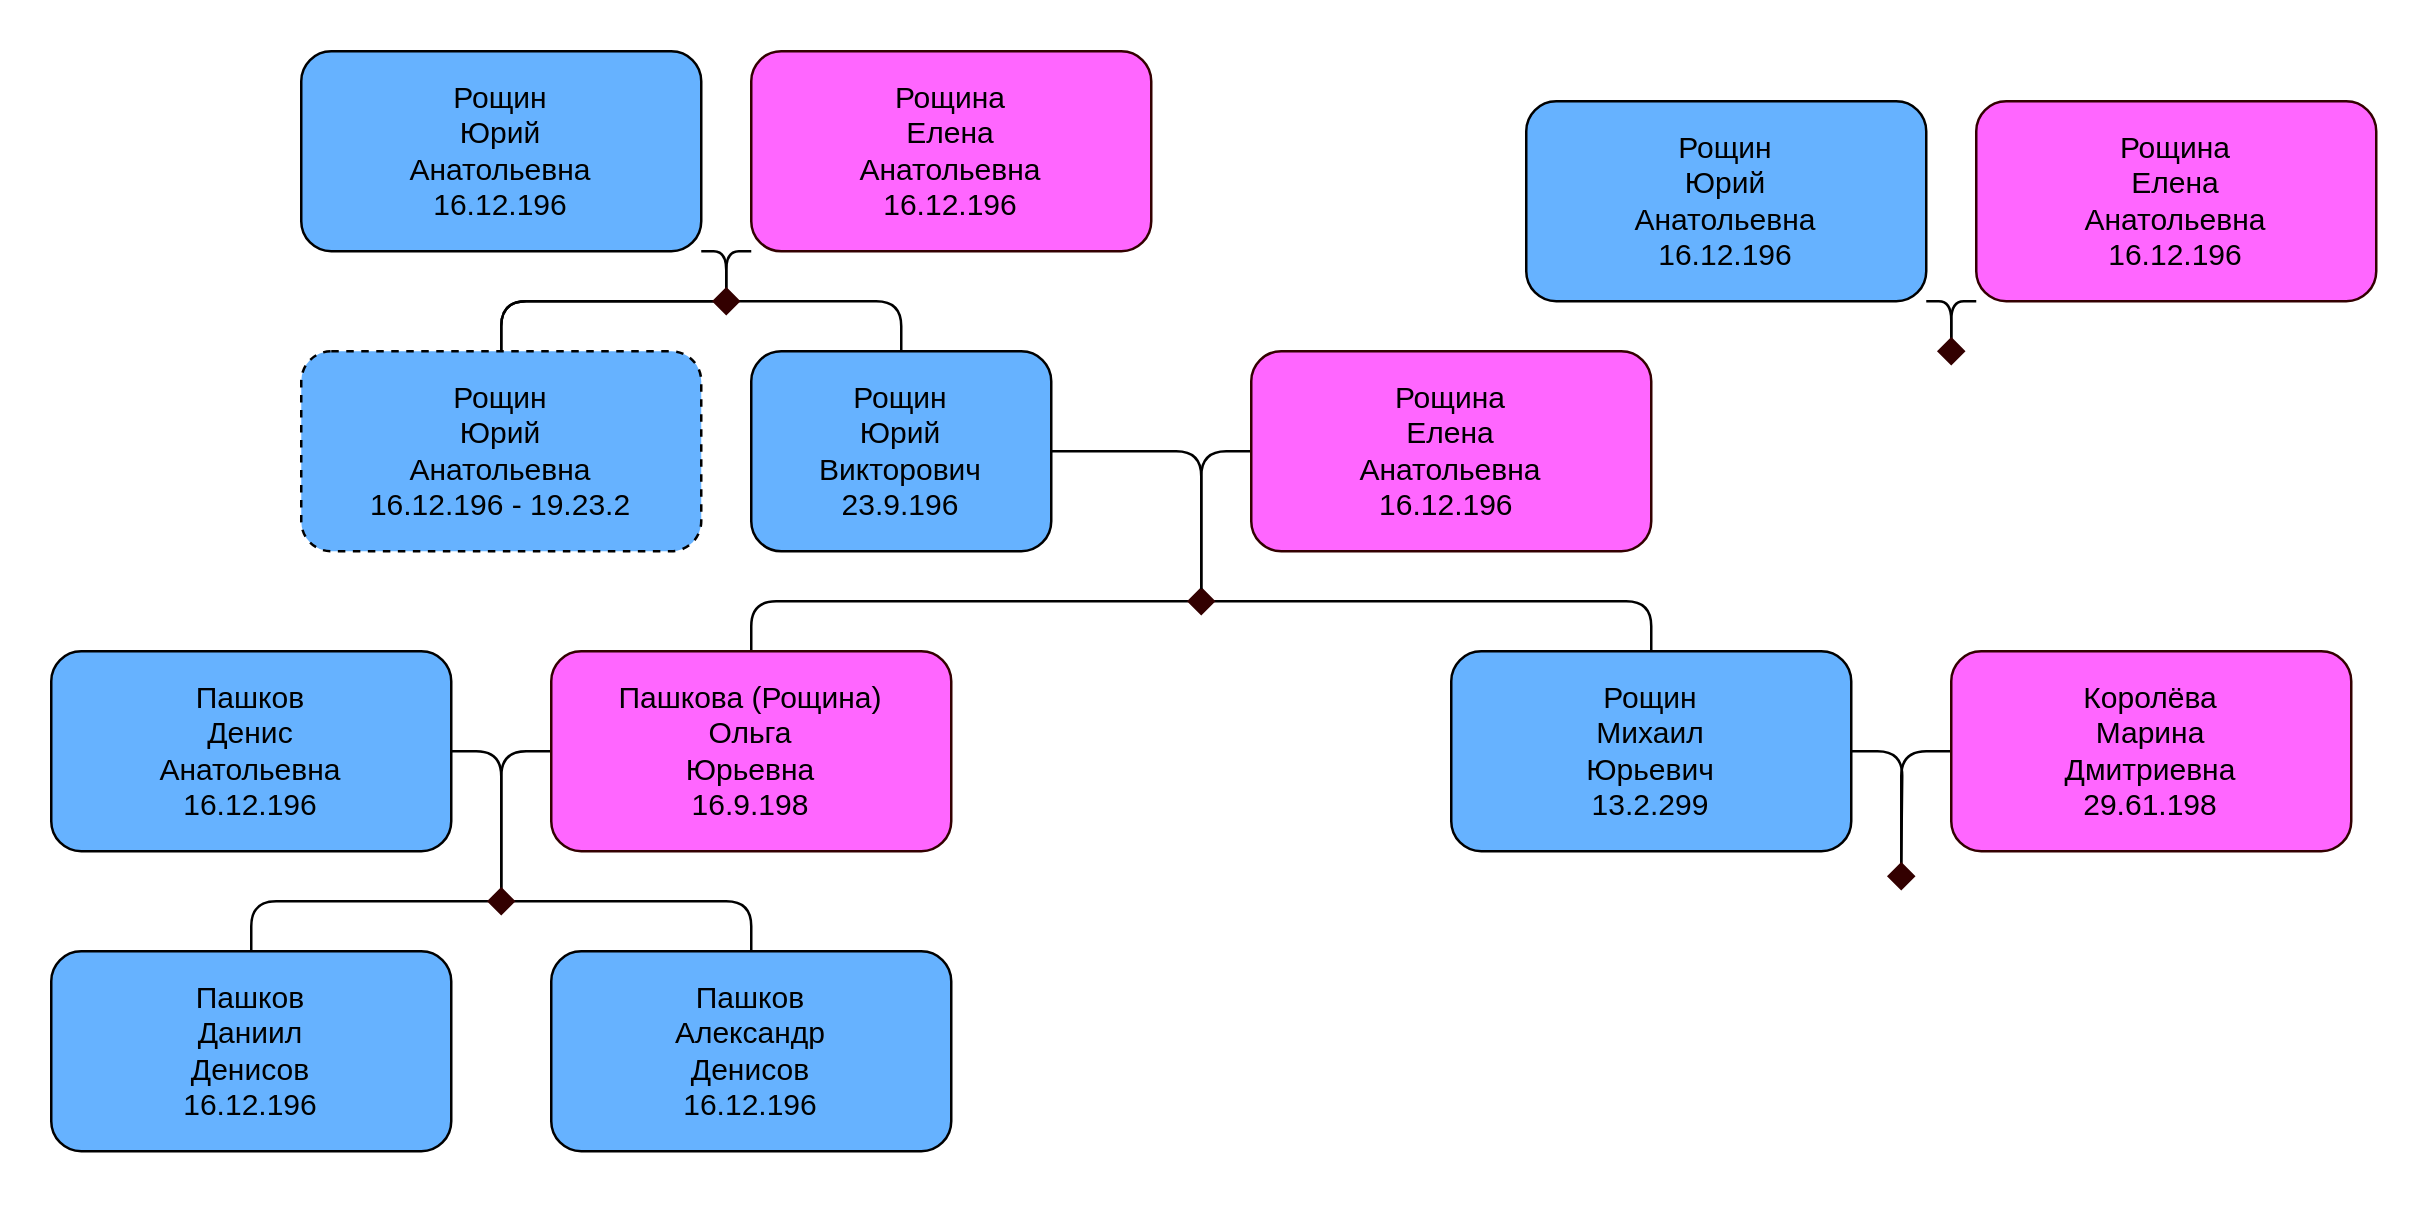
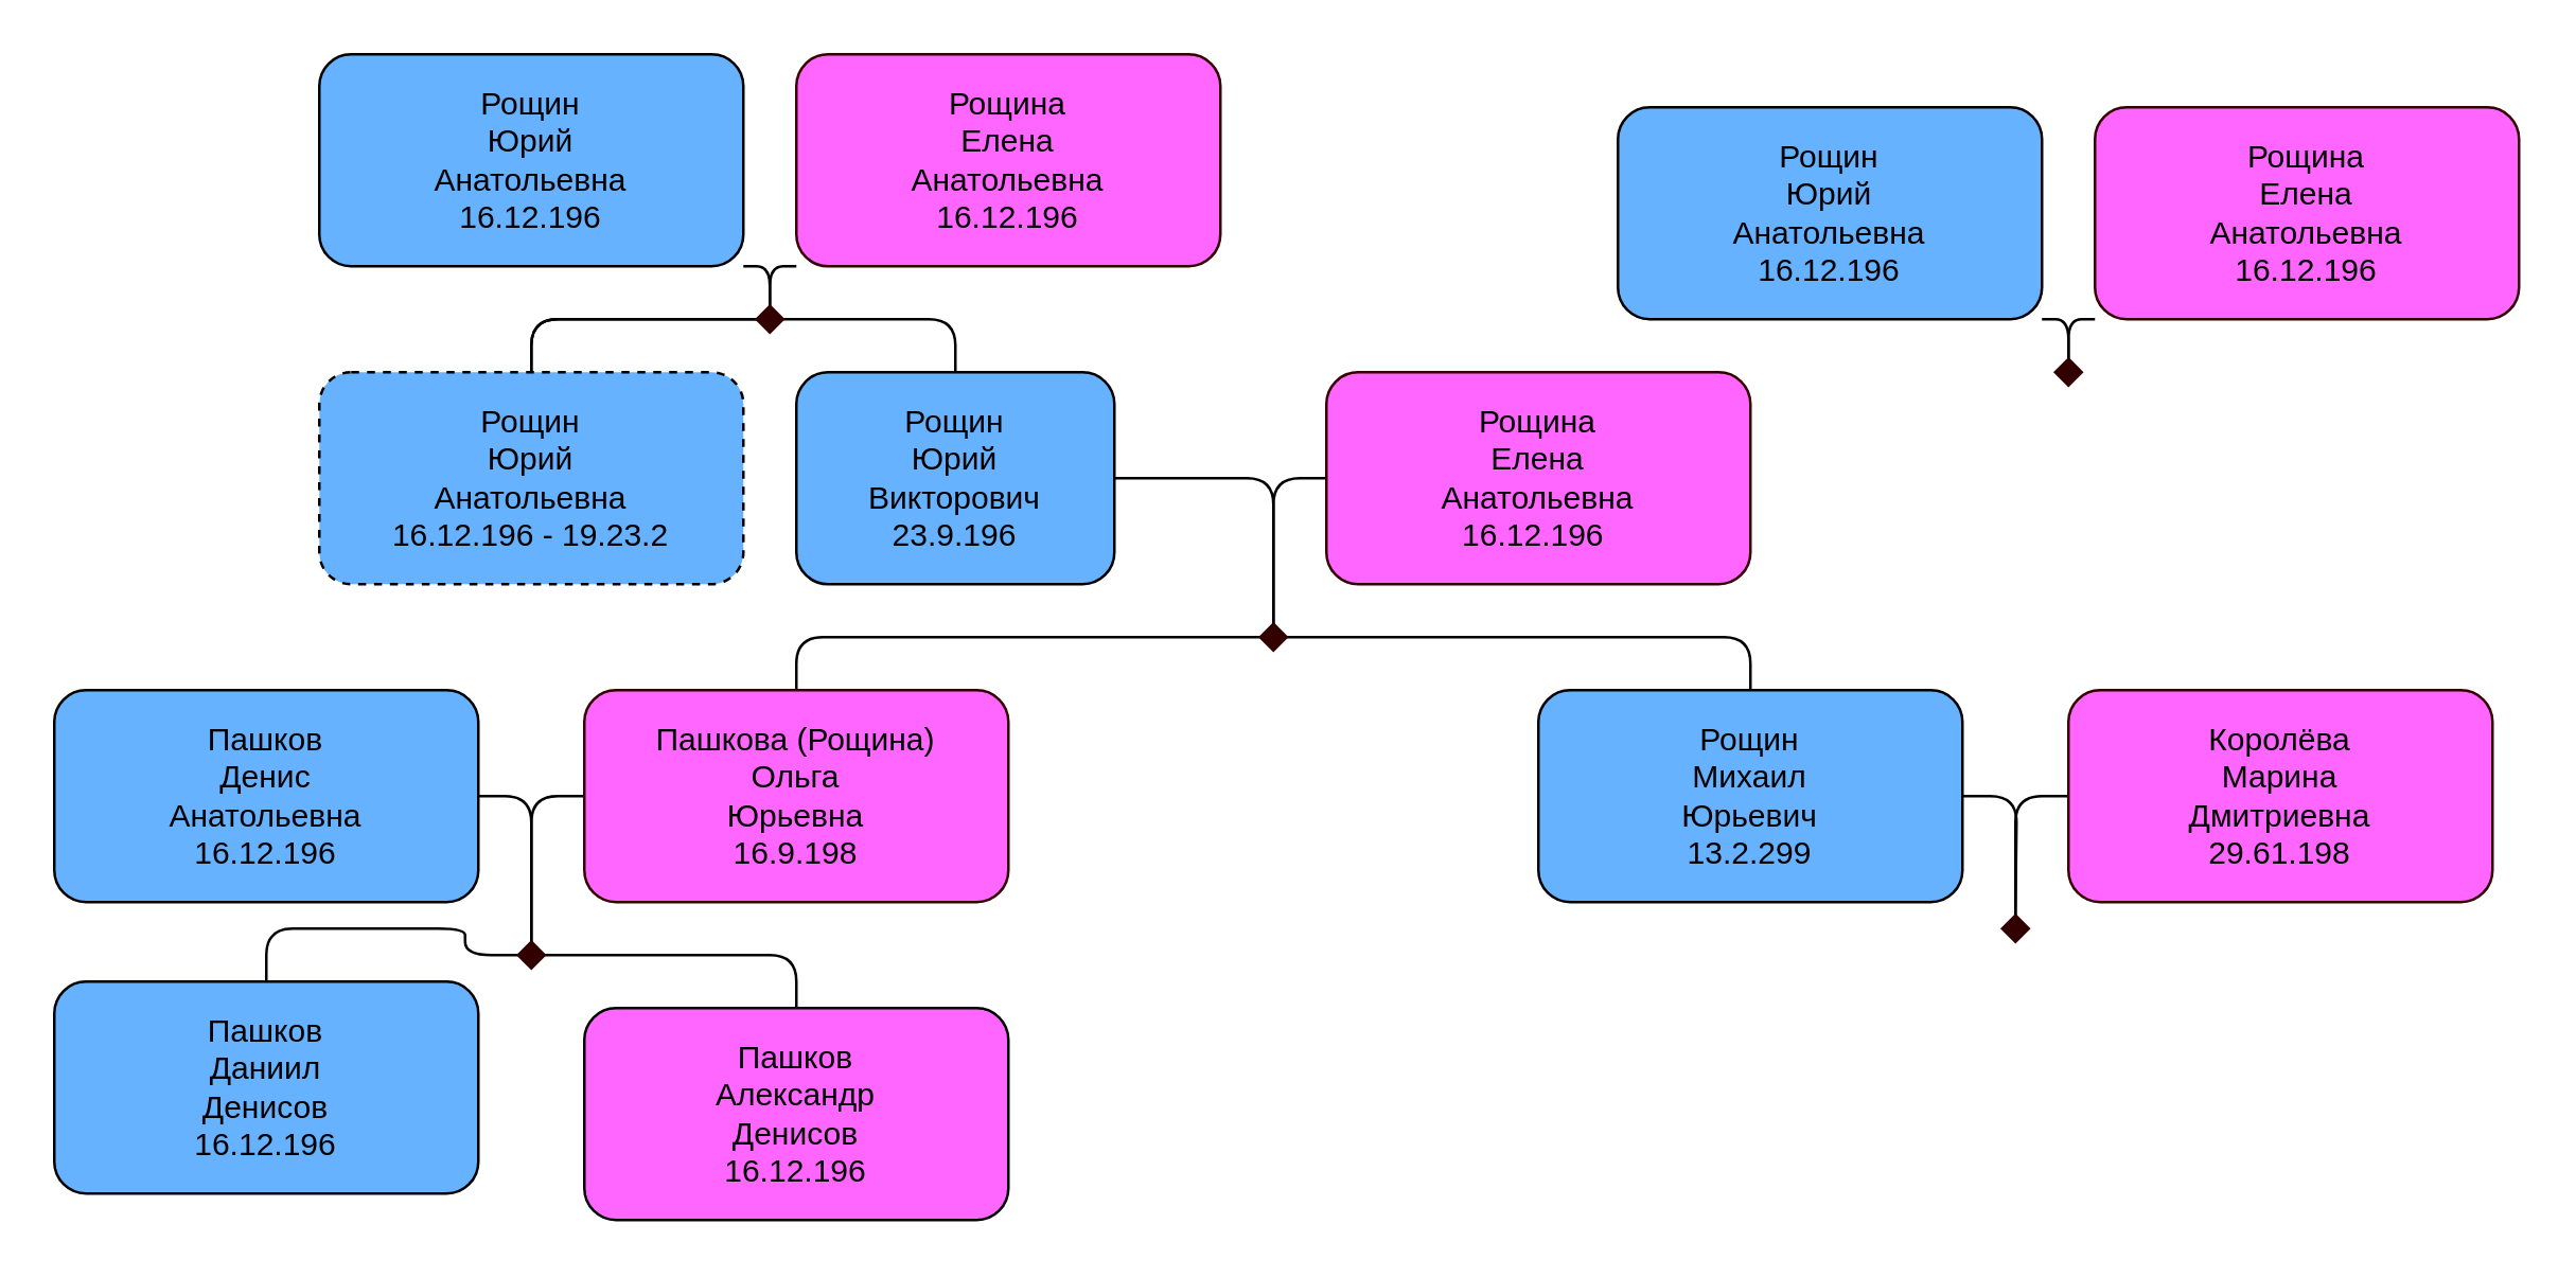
  <mxCell id="0" />
  <mxCell id="1" parent="0" />
  <mxCell id="2" style="edgeStyle=orthogonalEdgeStyle;html=1;exitX=1;exitY=0.5;exitDx=0;exitDy=0;entryX=0.5;entryY=0;entryDx=0;entryDy=0;strokeColor=default;strokeWidth=1;fontColor=#000000;endArrow=none;endFill=0;startSize=6;endSize=6;" parent="1" source="4" target="12" edge="1"><mxGeometry relative="1" as="geometry" /></mxCell>
  <mxCell id="3" style="edgeStyle=orthogonalEdgeStyle;html=1;exitX=0;exitY=0.5;exitDx=0;exitDy=0;entryX=0.5;entryY=0;entryDx=0;entryDy=0;strokeColor=default;strokeWidth=1;fontColor=#000000;endArrow=none;endFill=0;startSize=6;endSize=6;" parent="1" source="4" target="10" edge="1"><mxGeometry relative="1" as="geometry"><mxPoint x="310" y="360" as="targetPoint" /></mxGeometry></mxCell>
  <mxCell id="4" value="" style="rhombus;whiteSpace=wrap;html=1;fontColor=#000000;strokeColor=#330000;fillColor=#330000;" parent="1" vertex="1"><mxGeometry x="475" y="235" width="10" height="10" as="geometry" /></mxCell>
  <mxCell id="5" style="edgeStyle=orthogonalEdgeStyle;rounded=1;orthogonalLoop=1;jettySize=auto;html=1;exitX=0;exitY=0.5;exitDx=0;exitDy=0;entryX=0.5;entryY=0;entryDx=0;entryDy=0;endArrow=none;endFill=0;" edge="1" parent="1" source="6" target="4"><mxGeometry relative="1" as="geometry" /></mxCell>
  <mxCell id="6" value="Рощина&lt;br&gt;Елена&lt;br&gt;Анатольевна&lt;br&gt;16.12.196&amp;nbsp;" style="rounded=1;whiteSpace=wrap;html=1;strokeColor=#330000;fontColor=#000000;fillColor=#FF66FF;" parent="1" vertex="1"><mxGeometry x="500" y="140" width="160" height="80" as="geometry" /></mxCell>
  <mxCell id="7" style="edgeStyle=orthogonalEdgeStyle;rounded=1;orthogonalLoop=1;jettySize=auto;html=1;exitX=1;exitY=0.5;exitDx=0;exitDy=0;entryX=0.5;entryY=0;entryDx=0;entryDy=0;endArrow=none;endFill=0;" edge="1" parent="1" source="8" target="4"><mxGeometry relative="1" as="geometry" /></mxCell>
  <mxCell id="8" value="Рощин&lt;br&gt;Юрий&lt;br&gt;Викторович&lt;br&gt;23.9.196" style="rounded=1;whiteSpace=wrap;html=1;strokeColor=default;fontColor=#000000;fillColor=#66B2FF;" parent="1" vertex="1"><mxGeometry x="300" y="140" width="120" height="80" as="geometry" /></mxCell>
  <mxCell id="9" style="edgeStyle=orthogonalEdgeStyle;rounded=1;orthogonalLoop=1;jettySize=auto;html=1;exitX=0;exitY=0.5;exitDx=0;exitDy=0;entryX=0.5;entryY=0;entryDx=0;entryDy=0;endArrow=none;endFill=0;" edge="1" parent="1" source="10" target="21"><mxGeometry relative="1" as="geometry" /></mxCell>
  <mxCell id="10" value="Пашкова (Рощина)&lt;br&gt;Ольга&lt;br&gt;Юрьевна&lt;br&gt;16.9.198" style="rounded=1;whiteSpace=wrap;html=1;strokeColor=#330000;fontColor=#000000;fillColor=#FF66FF;" vertex="1" parent="1"><mxGeometry x="220" y="260" width="160" height="80" as="geometry" /></mxCell>
  <mxCell id="11" style="edgeStyle=orthogonalEdgeStyle;rounded=1;orthogonalLoop=1;jettySize=auto;html=1;exitX=1;exitY=0.5;exitDx=0;exitDy=0;endArrow=none;endFill=0;" edge="1" parent="1" source="12"><mxGeometry relative="1" as="geometry"><mxPoint x="760" y="345" as="targetPoint" /></mxGeometry></mxCell>
  <mxCell id="12" value="Рощин&lt;br style=&quot;border-color: var(--border-color);&quot;&gt;Михаил&lt;br style=&quot;border-color: var(--border-color);&quot;&gt;Юрьевич&lt;br style=&quot;border-color: var(--border-color);&quot;&gt;13.2.299" style="rounded=1;whiteSpace=wrap;html=1;strokeColor=default;fontColor=#000000;fillColor=#66B2FF;" vertex="1" parent="1"><mxGeometry x="580" y="260" width="160" height="80" as="geometry" /></mxCell>
  <mxCell id="13" style="edgeStyle=orthogonalEdgeStyle;rounded=1;orthogonalLoop=1;jettySize=auto;html=1;exitX=0;exitY=0.5;exitDx=0;exitDy=0;entryX=0.5;entryY=0;entryDx=0;entryDy=0;endArrow=none;endFill=0;" edge="1" parent="1" source="14" target="15"><mxGeometry relative="1" as="geometry" /></mxCell>
  <mxCell id="14" value="Королёва&lt;br style=&quot;border-color: var(--border-color);&quot;&gt;Марина&lt;br style=&quot;border-color: var(--border-color);&quot;&gt;Дмитриевна&lt;br style=&quot;border-color: var(--border-color);&quot;&gt;29.61.198" style="rounded=1;whiteSpace=wrap;html=1;strokeColor=#330000;fontColor=#000000;fillColor=#FF66FF;" vertex="1" parent="1"><mxGeometry x="780" y="260" width="160" height="80" as="geometry" /></mxCell>
  <mxCell id="15" value="" style="rhombus;whiteSpace=wrap;html=1;fontColor=#000000;strokeColor=#330000;fillColor=#330000;" vertex="1" parent="1"><mxGeometry x="755" y="345" width="10" height="10" as="geometry" /></mxCell>
  <mxCell id="16" style="edgeStyle=orthogonalEdgeStyle;rounded=1;orthogonalLoop=1;jettySize=auto;html=1;exitX=1;exitY=0.5;exitDx=0;exitDy=0;entryX=0.5;entryY=0;entryDx=0;entryDy=0;endArrow=none;endFill=0;" edge="1" parent="1" source="17" target="21"><mxGeometry relative="1" as="geometry" /></mxCell>
  <mxCell id="17" value="Пашков&lt;br&gt;Денис&lt;br&gt;Анатольевна&lt;br&gt;16.12.196" style="rounded=1;whiteSpace=wrap;html=1;strokeColor=default;fontColor=#000000;fillColor=#66B2FF;" vertex="1" parent="1"><mxGeometry x="20" y="260" width="160" height="80" as="geometry" /></mxCell>
- <mxCell id="18" value="Пашков&lt;br&gt;Даниил&lt;br&gt;Денисов&lt;br&gt;16.12.196" style="rounded=1;whiteSpace=wrap;html=1;strokeColor=default;fontColor=#000000;fillColor=#66B2FF;" vertex="1" parent="1"><mxGeometry x="20" y="380" width="160" height="80" as="geometry" /></mxCell>
+ <mxCell id="18" value="Пашков&lt;br&gt;Даниил&lt;br&gt;Денисов&lt;br&gt;16.12.196" style="rounded=1;whiteSpace=wrap;html=1;strokeColor=default;fontColor=#000000;fillColor=#66B2FF;" vertex="1" parent="1"><mxGeometry x="20" y="370" width="160" height="80" as="geometry" /></mxCell>
  <mxCell id="19" style="edgeStyle=orthogonalEdgeStyle;rounded=1;orthogonalLoop=1;jettySize=auto;html=1;exitX=1;exitY=0.5;exitDx=0;exitDy=0;entryX=0.5;entryY=0;entryDx=0;entryDy=0;endArrow=none;endFill=0;" edge="1" parent="1" source="21" target="22"><mxGeometry relative="1" as="geometry" /></mxCell>
  <mxCell id="20" style="edgeStyle=orthogonalEdgeStyle;rounded=1;orthogonalLoop=1;jettySize=auto;html=1;exitX=0;exitY=0.5;exitDx=0;exitDy=0;entryX=0.5;entryY=0;entryDx=0;entryDy=0;endArrow=none;endFill=0;" edge="1" parent="1" source="21" target="18"><mxGeometry relative="1" as="geometry" /></mxCell>
  <mxCell id="21" value="" style="rhombus;whiteSpace=wrap;html=1;fontColor=#000000;strokeColor=#330000;fillColor=#330000;" vertex="1" parent="1"><mxGeometry x="195" y="355" width="10" height="10" as="geometry" /></mxCell>
- <mxCell id="22" value="Пашков&lt;br&gt;Александр&lt;br&gt;Денисов&lt;br&gt;16.12.196" style="rounded=1;whiteSpace=wrap;html=1;strokeColor=default;fontColor=#000000;fillColor=#66B2FF;" vertex="1" parent="1"><mxGeometry x="220" y="380" width="160" height="80" as="geometry" /></mxCell>
+ <mxCell id="22" value="Пашков&lt;br&gt;Александр&lt;br&gt;Денисов&lt;br&gt;16.12.196" style="rounded=1;whiteSpace=wrap;html=1;strokeColor=default;fontColor=#000000;fillColor=#ff66ff;" vertex="1" parent="1"><mxGeometry x="220" y="380" width="160" height="80" as="geometry" /></mxCell>
  <mxCell id="23" style="edgeStyle=orthogonalEdgeStyle;rounded=1;orthogonalLoop=1;jettySize=auto;html=1;exitX=1;exitY=1;exitDx=0;exitDy=0;endArrow=none;endFill=0;" edge="1" parent="1" source="24"><mxGeometry relative="1" as="geometry"><mxPoint x="780" y="135" as="targetPoint" /></mxGeometry></mxCell>
  <mxCell id="24" value="Рощин&lt;br&gt;Юрий&lt;br&gt;Анатольевна&lt;br&gt;16.12.196" style="rounded=1;whiteSpace=wrap;html=1;strokeColor=default;fontColor=#000000;fillColor=#66B2FF;" vertex="1" parent="1"><mxGeometry x="610" y="40" width="160" height="80" as="geometry" /></mxCell>
  <mxCell id="25" style="edgeStyle=orthogonalEdgeStyle;rounded=1;orthogonalLoop=1;jettySize=auto;html=1;exitX=0;exitY=1;exitDx=0;exitDy=0;entryX=0.5;entryY=0;entryDx=0;entryDy=0;endArrow=none;endFill=0;" edge="1" parent="1" source="26" target="27"><mxGeometry relative="1" as="geometry" /></mxCell>
  <mxCell id="26" value="Рощина&lt;br&gt;Елена&lt;br&gt;Анатольевна&lt;br&gt;16.12.196" style="rounded=1;whiteSpace=wrap;html=1;strokeColor=#330000;fontColor=#000000;fillColor=#FF66FF;" vertex="1" parent="1"><mxGeometry x="790" y="40" width="160" height="80" as="geometry" /></mxCell>
  <mxCell id="27" value="" style="rhombus;whiteSpace=wrap;html=1;fontColor=#000000;strokeColor=#330000;fillColor=#330000;" vertex="1" parent="1"><mxGeometry x="775" y="135" width="10" height="10" as="geometry" /></mxCell>
  <mxCell id="28" style="edgeStyle=orthogonalEdgeStyle;rounded=1;orthogonalLoop=1;jettySize=auto;html=1;exitX=1;exitY=1;exitDx=0;exitDy=0;endArrow=none;endFill=0;entryX=0.5;entryY=0;entryDx=0;entryDy=0;" edge="1" parent="1" source="29" target="35"><mxGeometry relative="1" as="geometry"><mxPoint x="370" y="135" as="targetPoint" /></mxGeometry></mxCell>
  <mxCell id="29" value="Рощин&lt;br&gt;Юрий&lt;br&gt;Анатольевна&lt;br&gt;16.12.196" style="rounded=1;whiteSpace=wrap;html=1;strokeColor=default;fontColor=#000000;fillColor=#66B2FF;" vertex="1" parent="1"><mxGeometry x="120" y="20" width="160" height="80" as="geometry" /></mxCell>
  <mxCell id="30" style="edgeStyle=orthogonalEdgeStyle;rounded=1;orthogonalLoop=1;jettySize=auto;html=1;exitX=0;exitY=1;exitDx=0;exitDy=0;entryX=0.5;entryY=0;entryDx=0;entryDy=0;endArrow=none;endFill=0;" edge="1" parent="1" source="31" target="35"><mxGeometry relative="1" as="geometry" /></mxCell>
  <mxCell id="31" value="Рощина&lt;br&gt;Елена&lt;br&gt;Анатольевна&lt;br&gt;16.12.196" style="rounded=1;whiteSpace=wrap;html=1;strokeColor=#330000;fontColor=#000000;fillColor=#FF66FF;" vertex="1" parent="1"><mxGeometry x="300" y="20" width="160" height="80" as="geometry" /></mxCell>
  <mxCell id="32" style="edgeStyle=orthogonalEdgeStyle;rounded=1;orthogonalLoop=1;jettySize=auto;html=1;exitX=0;exitY=0.5;exitDx=0;exitDy=0;entryX=0.5;entryY=0;entryDx=0;entryDy=0;endArrow=none;endFill=0;" edge="1" parent="1" source="35" target="36"><mxGeometry relative="1" as="geometry" /></mxCell>
  <mxCell id="33" style="edgeStyle=orthogonalEdgeStyle;rounded=1;orthogonalLoop=1;jettySize=auto;html=1;exitX=1;exitY=0.5;exitDx=0;exitDy=0;entryX=0.5;entryY=0;entryDx=0;entryDy=0;endArrow=none;endFill=0;" edge="1" parent="1" source="35" target="8"><mxGeometry relative="1" as="geometry" /></mxCell>
  <mxCell id="34" value="" style="edgeStyle=orthogonalEdgeStyle;rounded=1;orthogonalLoop=1;jettySize=auto;html=1;endArrow=none;endFill=0;" edge="1" parent="1" source="35" target="36"><mxGeometry relative="1" as="geometry" /></mxCell>
  <mxCell id="35" value="" style="rhombus;whiteSpace=wrap;html=1;fontColor=#000000;strokeColor=#330000;fillColor=#330000;" vertex="1" parent="1"><mxGeometry x="285" y="115" width="10" height="10" as="geometry" /></mxCell>
  <mxCell id="36" value="Рощин&lt;br&gt;Юрий&lt;br&gt;Анатольевна&lt;br&gt;16.12.196 - 19.23.2" style="rounded=1;whiteSpace=wrap;html=1;strokeColor=default;fontColor=#000000;fillColor=#66B2FF;shadow=0;glass=0;dashed=1;" vertex="1" parent="1"><mxGeometry x="120" y="140" width="160" height="80" as="geometry" /></mxCell>
